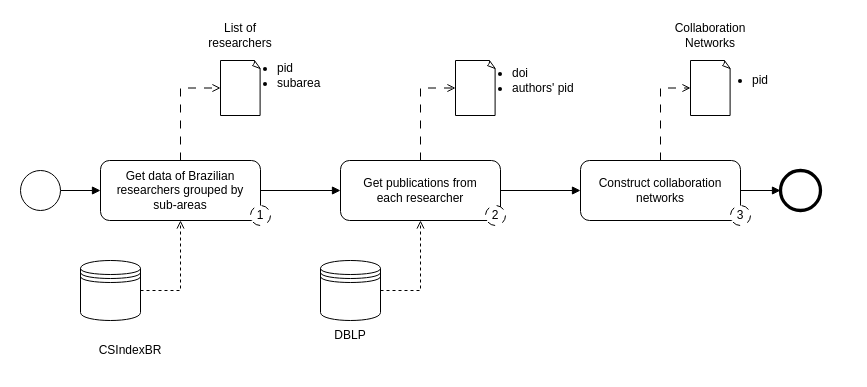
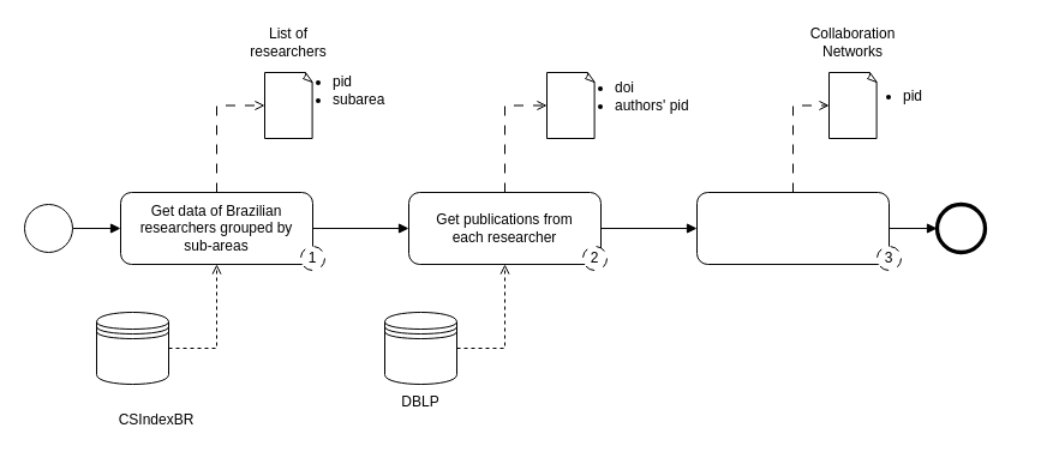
  <mxCell id="0" />
  <mxCell id="1" parent="0" />
  <mxCell id="2" style="edgeStyle=orthogonalEdgeStyle;rounded=0;orthogonalLoop=1;jettySize=auto;html=1;entryX=0;entryY=0.5;entryDx=0;entryDy=0;endArrow=block;endFill=1;" parent="1" source="3" target="7" edge="1"><mxGeometry relative="1" as="geometry" /></mxCell>
  <mxCell id="3" value="" style="ellipse;whiteSpace=wrap;html=1;aspect=fixed;" parent="1" vertex="1"><mxGeometry x="20" y="170" width="40" height="40" as="geometry" /></mxCell>
  <mxCell id="4" style="edgeStyle=orthogonalEdgeStyle;rounded=0;orthogonalLoop=1;jettySize=auto;html=1;entryX=0.5;entryY=1;entryDx=0;entryDy=0;dashed=1;endArrow=open;endFill=0;exitX=1;exitY=0.5;exitDx=0;exitDy=0;" parent="1" source="5" target="7" edge="1"><mxGeometry relative="1" as="geometry" /></mxCell>
  <mxCell id="5" value="" style="shape=datastore;whiteSpace=wrap;html=1;" parent="1" vertex="1"><mxGeometry x="80" y="260" width="60" height="60" as="geometry" /></mxCell>
  <mxCell id="6" style="edgeStyle=orthogonalEdgeStyle;rounded=0;orthogonalLoop=1;jettySize=auto;html=1;exitX=1;exitY=0.5;exitDx=0;exitDy=0;entryX=0;entryY=0.5;entryDx=0;entryDy=0;endArrow=block;endFill=1;" edge="1" parent="1" source="7" target="14"><mxGeometry relative="1" as="geometry" /></mxCell>
  <mxCell id="7" value="" style="rounded=1;whiteSpace=wrap;html=1;" parent="1" vertex="1"><mxGeometry x="100" y="160" width="160" height="60" as="geometry" /></mxCell>
  <mxCell id="8" value="Get data of Brazilian researchers grouped by sub-areas" style="text;html=1;align=center;verticalAlign=middle;whiteSpace=wrap;rounded=0;" parent="1" vertex="1"><mxGeometry x="110" y="175" width="140" height="30" as="geometry" /></mxCell>
  <mxCell id="9" value="" style="whiteSpace=wrap;html=1;shape=mxgraph.basic.document" parent="1" vertex="1"><mxGeometry x="220" y="60" width="40" height="55" as="geometry" /></mxCell>
  <mxCell id="10" style="edgeStyle=orthogonalEdgeStyle;rounded=0;orthogonalLoop=1;jettySize=auto;html=1;exitX=0.5;exitY=0;exitDx=0;exitDy=0;entryX=0;entryY=0.5;entryDx=0;entryDy=0;entryPerimeter=0;dashed=1;dashPattern=8 8;endArrow=open;endFill=0;" parent="1" source="7" target="9" edge="1"><mxGeometry relative="1" as="geometry" /></mxCell>
  <mxCell id="11" value="CSIndexBR" style="text;html=1;align=center;verticalAlign=middle;whiteSpace=wrap;rounded=0;" parent="1" vertex="1"><mxGeometry x="100" y="335" width="60" height="30" as="geometry" /></mxCell>
  <mxCell id="12" value="&lt;ul&gt;&lt;li&gt;pid&lt;/li&gt;&lt;li&gt;subarea&lt;/li&gt;&lt;/ul&gt;" style="text;html=1;align=left;verticalAlign=middle;whiteSpace=wrap;rounded=0;" vertex="1" parent="1"><mxGeometry x="235" y="60" width="105" height="30" as="geometry" /></mxCell>
  <mxCell id="13" value="List of researchers" style="text;html=1;align=center;verticalAlign=middle;whiteSpace=wrap;rounded=0;" vertex="1" parent="1"><mxGeometry x="210" y="20" width="60" height="30" as="geometry" /></mxCell>
  <mxCell id="14" value="" style="rounded=1;whiteSpace=wrap;html=1;" vertex="1" parent="1"><mxGeometry x="340" y="160" width="160" height="60" as="geometry" /></mxCell>
  <mxCell id="15" value="Get publications from each researcher" style="text;html=1;align=center;verticalAlign=middle;whiteSpace=wrap;rounded=0;" vertex="1" parent="1"><mxGeometry x="360" y="175" width="120" height="30" as="geometry" /></mxCell>
  <mxCell id="16" style="edgeStyle=orthogonalEdgeStyle;rounded=0;orthogonalLoop=1;jettySize=auto;html=1;exitX=1;exitY=0.5;exitDx=0;exitDy=0;entryX=0.5;entryY=1;entryDx=0;entryDy=0;dashed=1;endArrow=open;endFill=0;" edge="1" parent="1" source="17" target="14"><mxGeometry relative="1" as="geometry" /></mxCell>
  <mxCell id="17" value="" style="shape=datastore;whiteSpace=wrap;html=1;" vertex="1" parent="1"><mxGeometry x="320" y="260" width="60" height="60" as="geometry" /></mxCell>
  <mxCell id="18" value="DBLP" style="text;html=1;align=center;verticalAlign=middle;whiteSpace=wrap;rounded=0;" vertex="1" parent="1"><mxGeometry x="320" y="320" width="60" height="30" as="geometry" /></mxCell>
  <mxCell id="19" value="" style="whiteSpace=wrap;html=1;shape=mxgraph.basic.document" vertex="1" parent="1"><mxGeometry x="455" y="60" width="40" height="55" as="geometry" /></mxCell>
  <mxCell id="20" value="&lt;ul&gt;&lt;li&gt;doi&lt;/li&gt;&lt;li&gt;&lt;span style=&quot;background-color: transparent; color: light-dark(rgb(0, 0, 0), rgb(255, 255, 255));&quot;&gt;authors' pid&lt;/span&gt;&lt;br&gt;&lt;/li&gt;&lt;/ul&gt;" style="text;html=1;align=left;verticalAlign=middle;whiteSpace=wrap;rounded=0;" vertex="1" parent="1"><mxGeometry x="470" y="60" width="135" height="40" as="geometry" /></mxCell>
  <mxCell id="21" style="edgeStyle=orthogonalEdgeStyle;rounded=0;orthogonalLoop=1;jettySize=auto;html=1;exitX=0.5;exitY=0;exitDx=0;exitDy=0;entryX=0;entryY=0.5;entryDx=0;entryDy=0;entryPerimeter=0;dashed=1;dashPattern=8 8;endArrow=open;endFill=0;" edge="1" parent="1" source="14" target="19"><mxGeometry relative="1" as="geometry" /></mxCell>
  <mxCell id="22" style="edgeStyle=orthogonalEdgeStyle;rounded=0;orthogonalLoop=1;jettySize=auto;html=1;exitX=1;exitY=0.5;exitDx=0;exitDy=0;entryX=0;entryY=0.5;entryDx=0;entryDy=0;endArrow=block;endFill=1;" edge="1" parent="1" target="23" source="14"><mxGeometry relative="1" as="geometry"><mxPoint x="495" y="190" as="sourcePoint" /><mxPoint x="565" y="190" as="targetPoint" /></mxGeometry></mxCell>
  <mxCell id="23" value="" style="rounded=1;whiteSpace=wrap;html=1;" vertex="1" parent="1"><mxGeometry x="580" y="160" width="160" height="60" as="geometry" /></mxCell>
- <mxCell id="24" value="Construct collaboration networks" style="text;html=1;align=center;verticalAlign=middle;whiteSpace=wrap;rounded=0;" vertex="1" parent="1"><mxGeometry x="595" y="175" width="130" height="30" as="geometry" /></mxCell>
  <mxCell id="25" value="" style="whiteSpace=wrap;html=1;shape=mxgraph.basic.document" vertex="1" parent="1"><mxGeometry x="690" y="60" width="40" height="55" as="geometry" /></mxCell>
  <mxCell id="26" value="Collaboration&lt;div&gt;Networks&lt;/div&gt;" style="text;html=1;align=center;verticalAlign=middle;whiteSpace=wrap;rounded=0;" vertex="1" parent="1"><mxGeometry x="680" y="20" width="60" height="30" as="geometry" /></mxCell>
  <mxCell id="27" style="edgeStyle=orthogonalEdgeStyle;rounded=0;orthogonalLoop=1;jettySize=auto;html=1;exitX=0.5;exitY=0;exitDx=0;exitDy=0;entryX=0;entryY=0.5;entryDx=0;entryDy=0;entryPerimeter=0;dashed=1;dashPattern=8 8;endArrow=open;endFill=0;" edge="1" parent="1" source="23" target="25"><mxGeometry relative="1" as="geometry" /></mxCell>
  <mxCell id="28" value="&lt;ul&gt;&lt;li&gt;pid&lt;/li&gt;&lt;/ul&gt;" style="text;html=1;align=left;verticalAlign=middle;whiteSpace=wrap;rounded=0;" vertex="1" parent="1"><mxGeometry x="710" y="60" width="135" height="40" as="geometry" /></mxCell>
  <mxCell id="29" value="" style="points=[[0.145,0.145,0],[0.5,0,0],[0.855,0.145,0],[1,0.5,0],[0.855,0.855,0],[0.5,1,0],[0.145,0.855,0],[0,0.5,0]];shape=mxgraph.bpmn.event;html=1;verticalLabelPosition=bottom;labelBackgroundColor=#ffffff;verticalAlign=top;align=center;perimeter=ellipsePerimeter;outlineConnect=0;aspect=fixed;outline=end;symbol=terminate2;strokeWidth=1.1;" vertex="1" parent="1"><mxGeometry x="780" y="170" width="40" height="40" as="geometry" /></mxCell>
  <mxCell id="30" style="edgeStyle=orthogonalEdgeStyle;rounded=0;orthogonalLoop=1;jettySize=auto;html=1;exitX=1;exitY=0.5;exitDx=0;exitDy=0;entryX=0;entryY=0.5;entryDx=0;entryDy=0;entryPerimeter=0;endArrow=block;endFill=1;" edge="1" parent="1" source="23" target="29"><mxGeometry relative="1" as="geometry" /></mxCell>
  <mxCell id="31" value="" style="group" vertex="1" connectable="0" parent="1"><mxGeometry x="250" y="205" width="20" height="20" as="geometry" /></mxCell>
  <mxCell id="32" value="" style="ellipse;whiteSpace=wrap;html=1;aspect=fixed;dashed=1;dashPattern=8 8;" vertex="1" parent="31"><mxGeometry width="20" height="20" as="geometry" /></mxCell>
  <mxCell id="33" value="1" style="text;html=1;align=center;verticalAlign=middle;whiteSpace=wrap;rounded=0;" vertex="1" parent="31"><mxGeometry x="5" y="5" width="10" height="10" as="geometry" /></mxCell>
  <mxCell id="34" value="" style="group" vertex="1" connectable="0" parent="1"><mxGeometry x="485" y="205" width="20" height="20" as="geometry" /></mxCell>
  <mxCell id="35" value="" style="ellipse;whiteSpace=wrap;html=1;aspect=fixed;dashed=1;dashPattern=8 8;" vertex="1" parent="34"><mxGeometry width="20" height="20" as="geometry" /></mxCell>
  <mxCell id="36" value="2" style="text;html=1;align=center;verticalAlign=middle;whiteSpace=wrap;rounded=0;" vertex="1" parent="34"><mxGeometry x="5" y="5" width="10" height="10" as="geometry" /></mxCell>
  <mxCell id="37" value="" style="group" vertex="1" connectable="0" parent="1"><mxGeometry x="730" y="205" width="20" height="20" as="geometry" /></mxCell>
  <mxCell id="38" value="" style="ellipse;whiteSpace=wrap;html=1;aspect=fixed;dashed=1;dashPattern=8 8;" vertex="1" parent="37"><mxGeometry width="20" height="20" as="geometry" /></mxCell>
  <mxCell id="39" value="3" style="text;html=1;align=center;verticalAlign=middle;whiteSpace=wrap;rounded=0;" vertex="1" parent="37"><mxGeometry x="5" y="5" width="10" height="10" as="geometry" /></mxCell>
